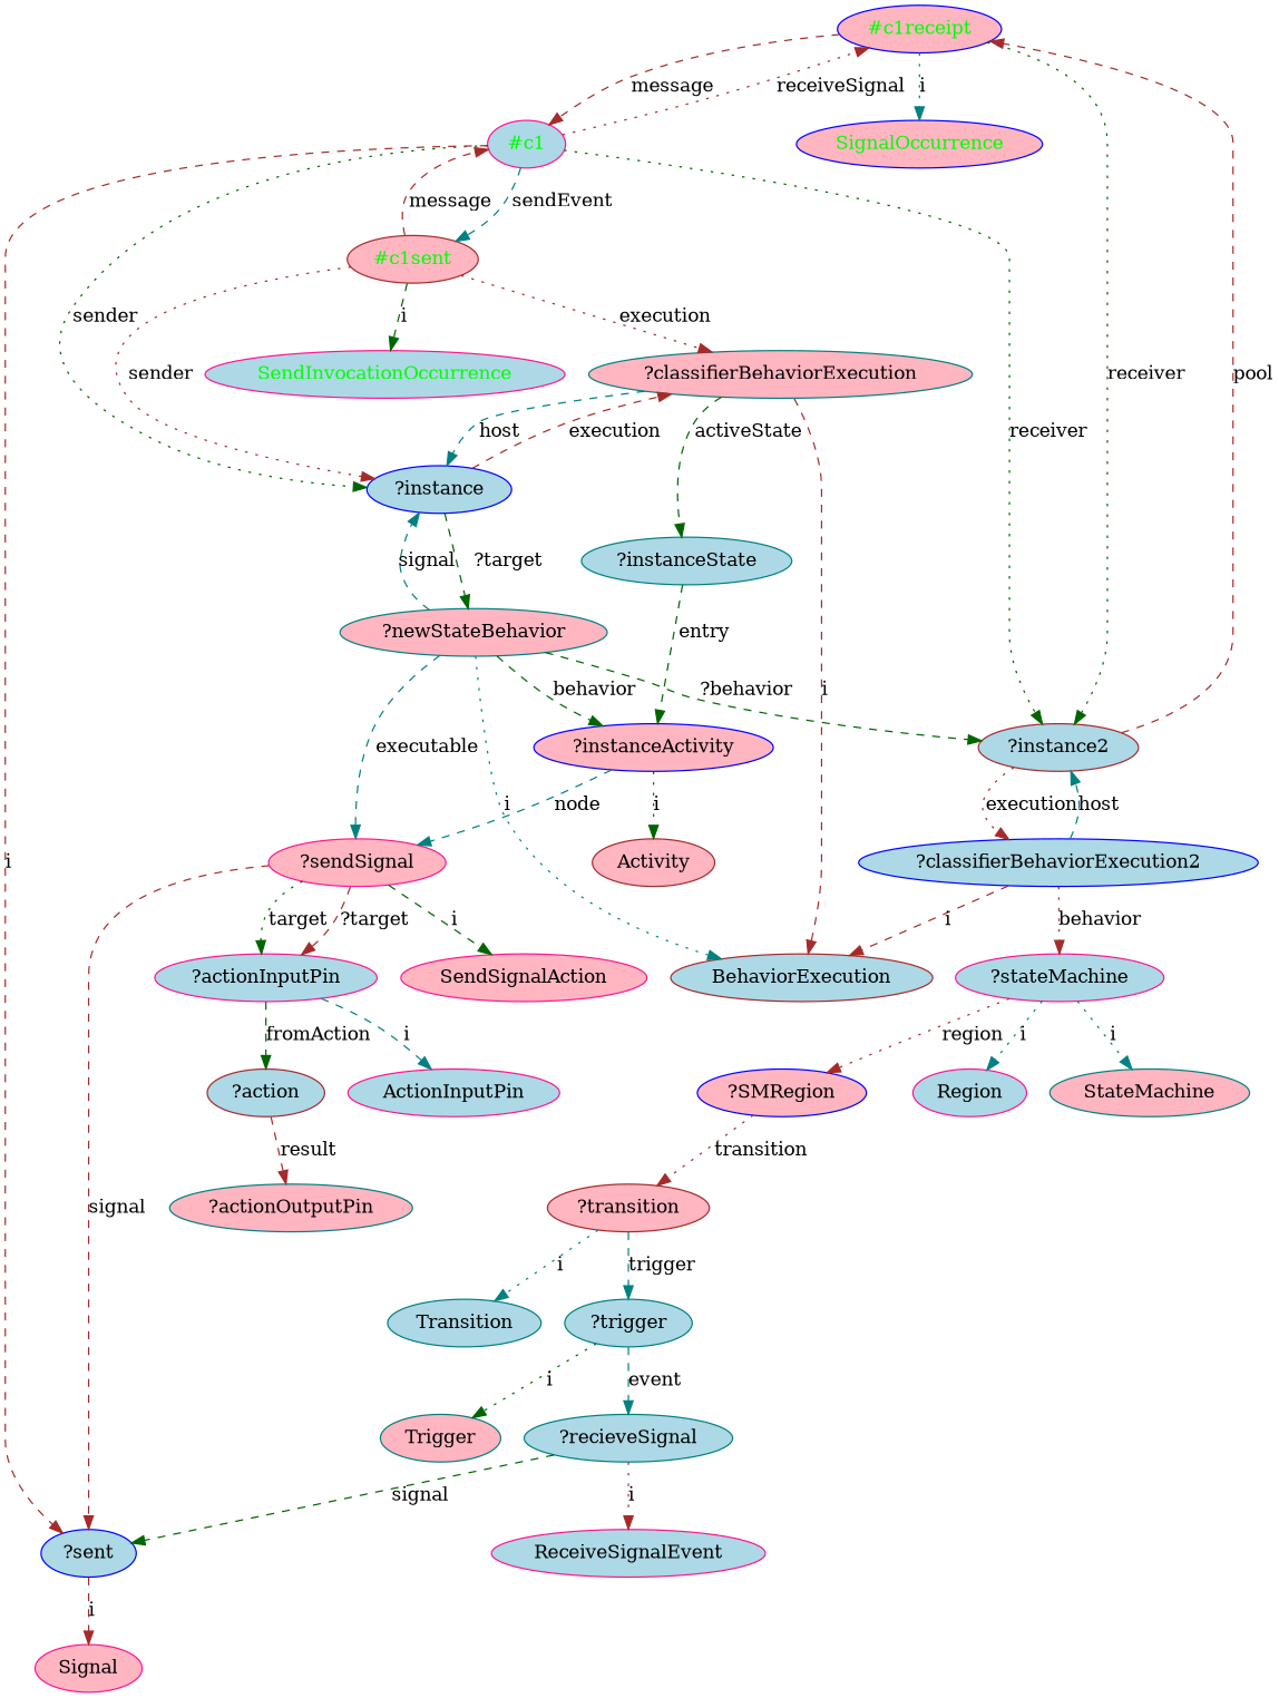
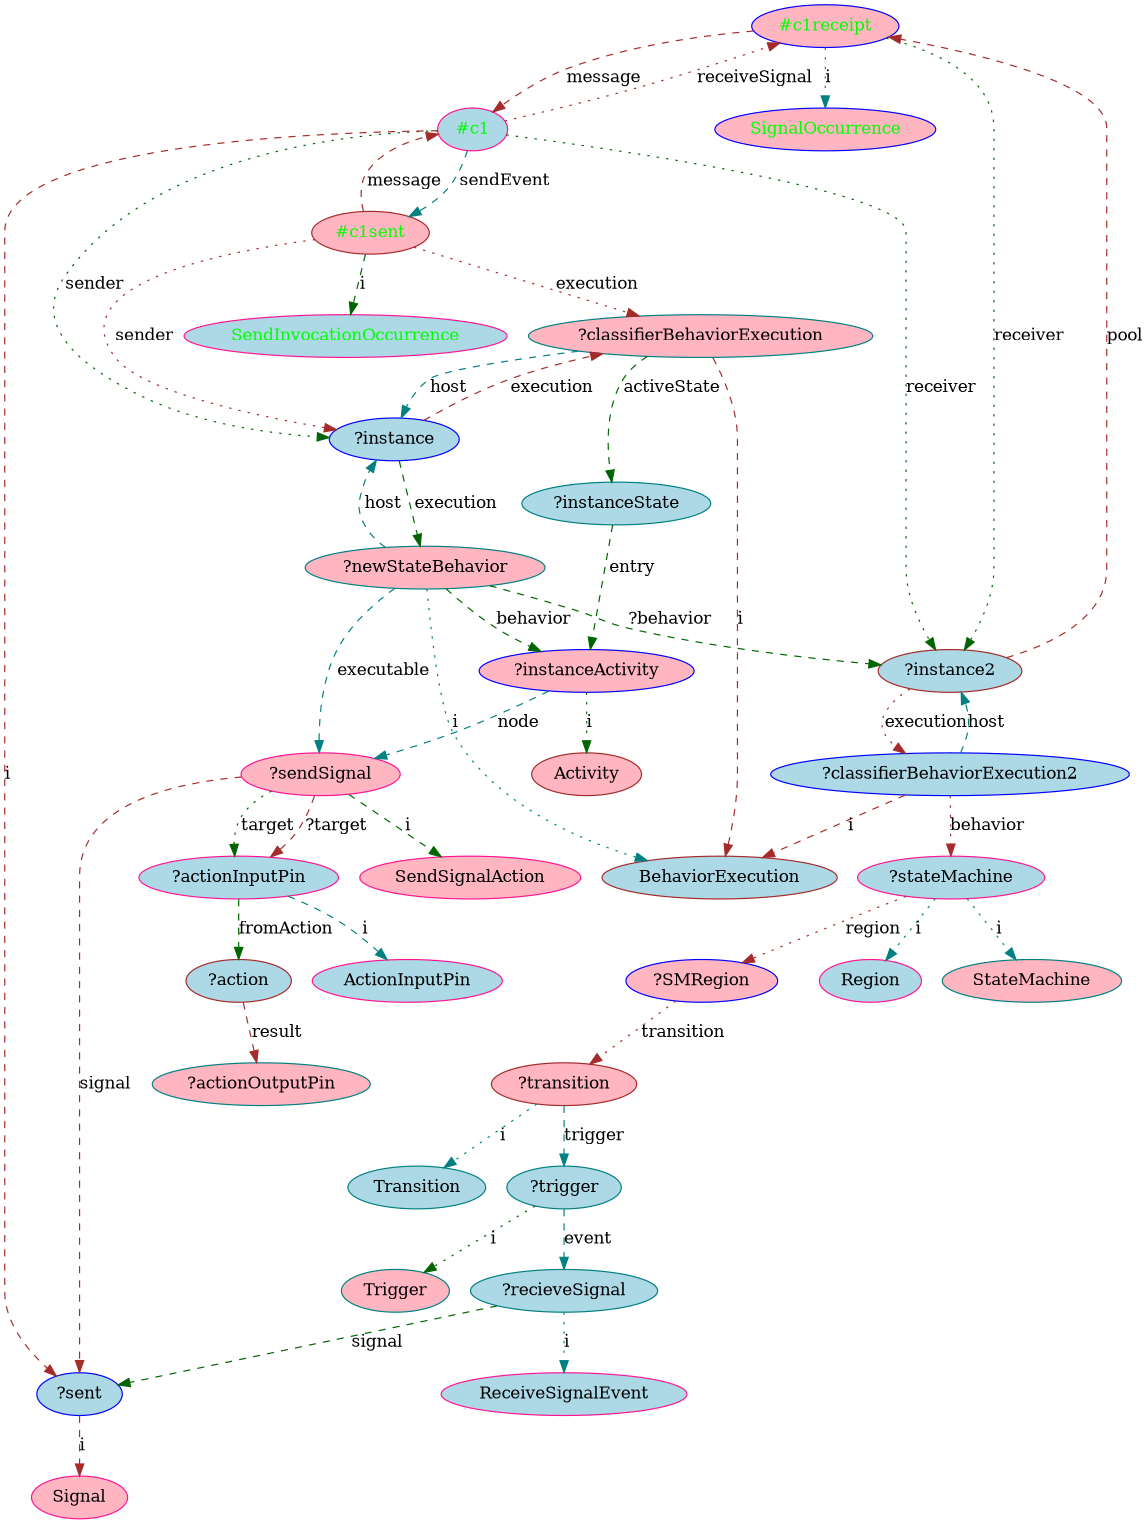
  digraph {
    fontname="DejaVu Serif"
    node [color=deeppink fillcolor=lightblue fontname="DejaVu Serif" style=filled]
    edge [color=brown fontname="DejaVu Serif" style=dashed]
    "#c1receipt" [color=blue fillcolor=lightpink fontcolor=green]
    "#c1" [fontcolor=green]
    SignalOccurrence [color=blue fillcolor=lightpink fontcolor=green]
    "?instance2" [color=brown]
    "#c1sent" [color=brown fillcolor=lightpink fontcolor=green]
    "?instance" [color=blue]
    n7 [color=blue label="?sent"]
    "?classifierBehaviorExecution2" [color=blue]
    SendInvocationOccurrence [fontcolor=green]
    "?classifierBehaviorExecution" [color=teal fillcolor=lightpink]
    "?newStateBehavior" [color=teal fillcolor=lightpink]
    Signal [fillcolor=lightpink]
    BehaviorExecution [color=brown]
    "?instanceState" [color=teal]
    "?sendSignal" [fillcolor=lightpink]
    "?instanceActivity" [color=blue fillcolor=lightpink]
    "?actionInputPin"
    SendSignalAction [fillcolor=lightpink]
    Activity [color=brown fillcolor=lightpink]
    "?stateMachine"
    StateMachine [color=teal fillcolor=lightpink]
    "?SMRegion" [color=blue fillcolor=lightpink]
    Region
    "?transition" [color=brown fillcolor=lightpink]
    Transition [color=teal]
    "?trigger" [color=teal]
    Trigger [color=teal fillcolor=lightpink]
    "?recieveSignal" [color=teal]
    ReceiveSignalEvent
    ActionInputPin
    "?action" [color=brown]
    "?actionOutputPin" [color=teal fillcolor=lightpink]
    "#c1receipt" -> "#c1" [label=message]
    "#c1receipt" -> SignalOccurrence [color=teal label=i style=dotted]
    "#c1receipt" -> "?instance2" [color=darkgreen label=receiver style=dotted]
    "#c1" -> "#c1receipt" [label=receiveSignal style=dotted]
    "#c1" -> "?instance2" [color=darkgreen label=receiver style=dotted]
    "#c1" -> "#c1sent" [color=teal label=sendEvent]
    "#c1" -> "?instance" [color=darkgreen label=sender style=dotted]
    "#c1" -> n7 [label=i]
    "?instance2" -> "#c1receipt" [label=pool]
    "?instance2" -> "?classifierBehaviorExecution2" [label=execution style=dotted]
    "#c1sent" -> "#c1" [label=message]
    "#c1sent" -> "?instance" [label=sender style=dotted]
    "#c1sent" -> SendInvocationOccurrence [color=darkgreen label=i]
    "#c1sent" -> "?classifierBehaviorExecution" [label=execution style=dotted]
    "?instance" -> "?classifierBehaviorExecution" [label=execution]
-   "?instance" -> "?newStateBehavior" [color=darkgreen label="?target"]
+   "?instance" -> "?newStateBehavior" [color=darkgreen label=execution]
    n7 -> Signal [label=i]
    "?classifierBehaviorExecution2" -> "?instance2" [color=teal label=host]
    "?classifierBehaviorExecution2" -> BehaviorExecution [label=i]
    "?classifierBehaviorExecution2" -> "?stateMachine" [label=behavior style=dotted]
    "?classifierBehaviorExecution" -> "?instance" [color=teal label=host]
    "?classifierBehaviorExecution" -> BehaviorExecution [label=i]
    "?classifierBehaviorExecution" -> "?instanceState" [color=darkgreen label=activeState]
    "?newStateBehavior" -> "?instance2" [color=darkgreen label="?behavior"]
-   "?newStateBehavior" -> "?instance" [color=teal label=signal]
+   "?newStateBehavior" -> "?instance" [color=teal label=host]
    "?newStateBehavior" -> BehaviorExecution [color=teal label=i style=dotted]
    "?newStateBehavior" -> "?sendSignal" [color=teal label=executable]
    "?newStateBehavior" -> "?instanceActivity" [color=darkgreen label=behavior]
    "?instanceState" -> "?instanceActivity" [color=darkgreen label=entry]
    "?sendSignal" -> n7 [label=signal]
    "?sendSignal" -> "?actionInputPin" [color=darkgreen label=target style=dotted]
    "?sendSignal" -> "?actionInputPin" [label="?target"]
    "?sendSignal" -> SendSignalAction [color=darkgreen label=i]
    "?instanceActivity" -> "?sendSignal" [color=teal label="node"]
    "?instanceActivity" -> Activity [color=darkgreen label=i style=dotted]
    "?actionInputPin" -> ActionInputPin [color=teal label=i]
    "?actionInputPin" -> "?action" [color=darkgreen label=fromAction]
    "?stateMachine" -> StateMachine [color=teal label=i style=dotted]
    "?stateMachine" -> "?SMRegion" [label=region style=dotted]
    "?stateMachine" -> Region [color=teal label=i style=dotted]
    "?SMRegion" -> "?transition" [label=transition style=dotted]
    "?transition" -> Transition [color=teal label=i style=dotted]
    "?transition" -> "?trigger" [color=teal label=trigger]
    "?trigger" -> Trigger [color=darkgreen label=i style=dotted]
    "?trigger" -> "?recieveSignal" [color=teal label=event]
    "?recieveSignal" -> n7 [color=darkgreen label=signal]
-   "?recieveSignal" -> ReceiveSignalEvent [label=i style=dotted]
+   "?recieveSignal" -> ReceiveSignalEvent [color=teal label=i style=dotted]
    "?action" -> "?actionOutputPin" [label=result]
  }
